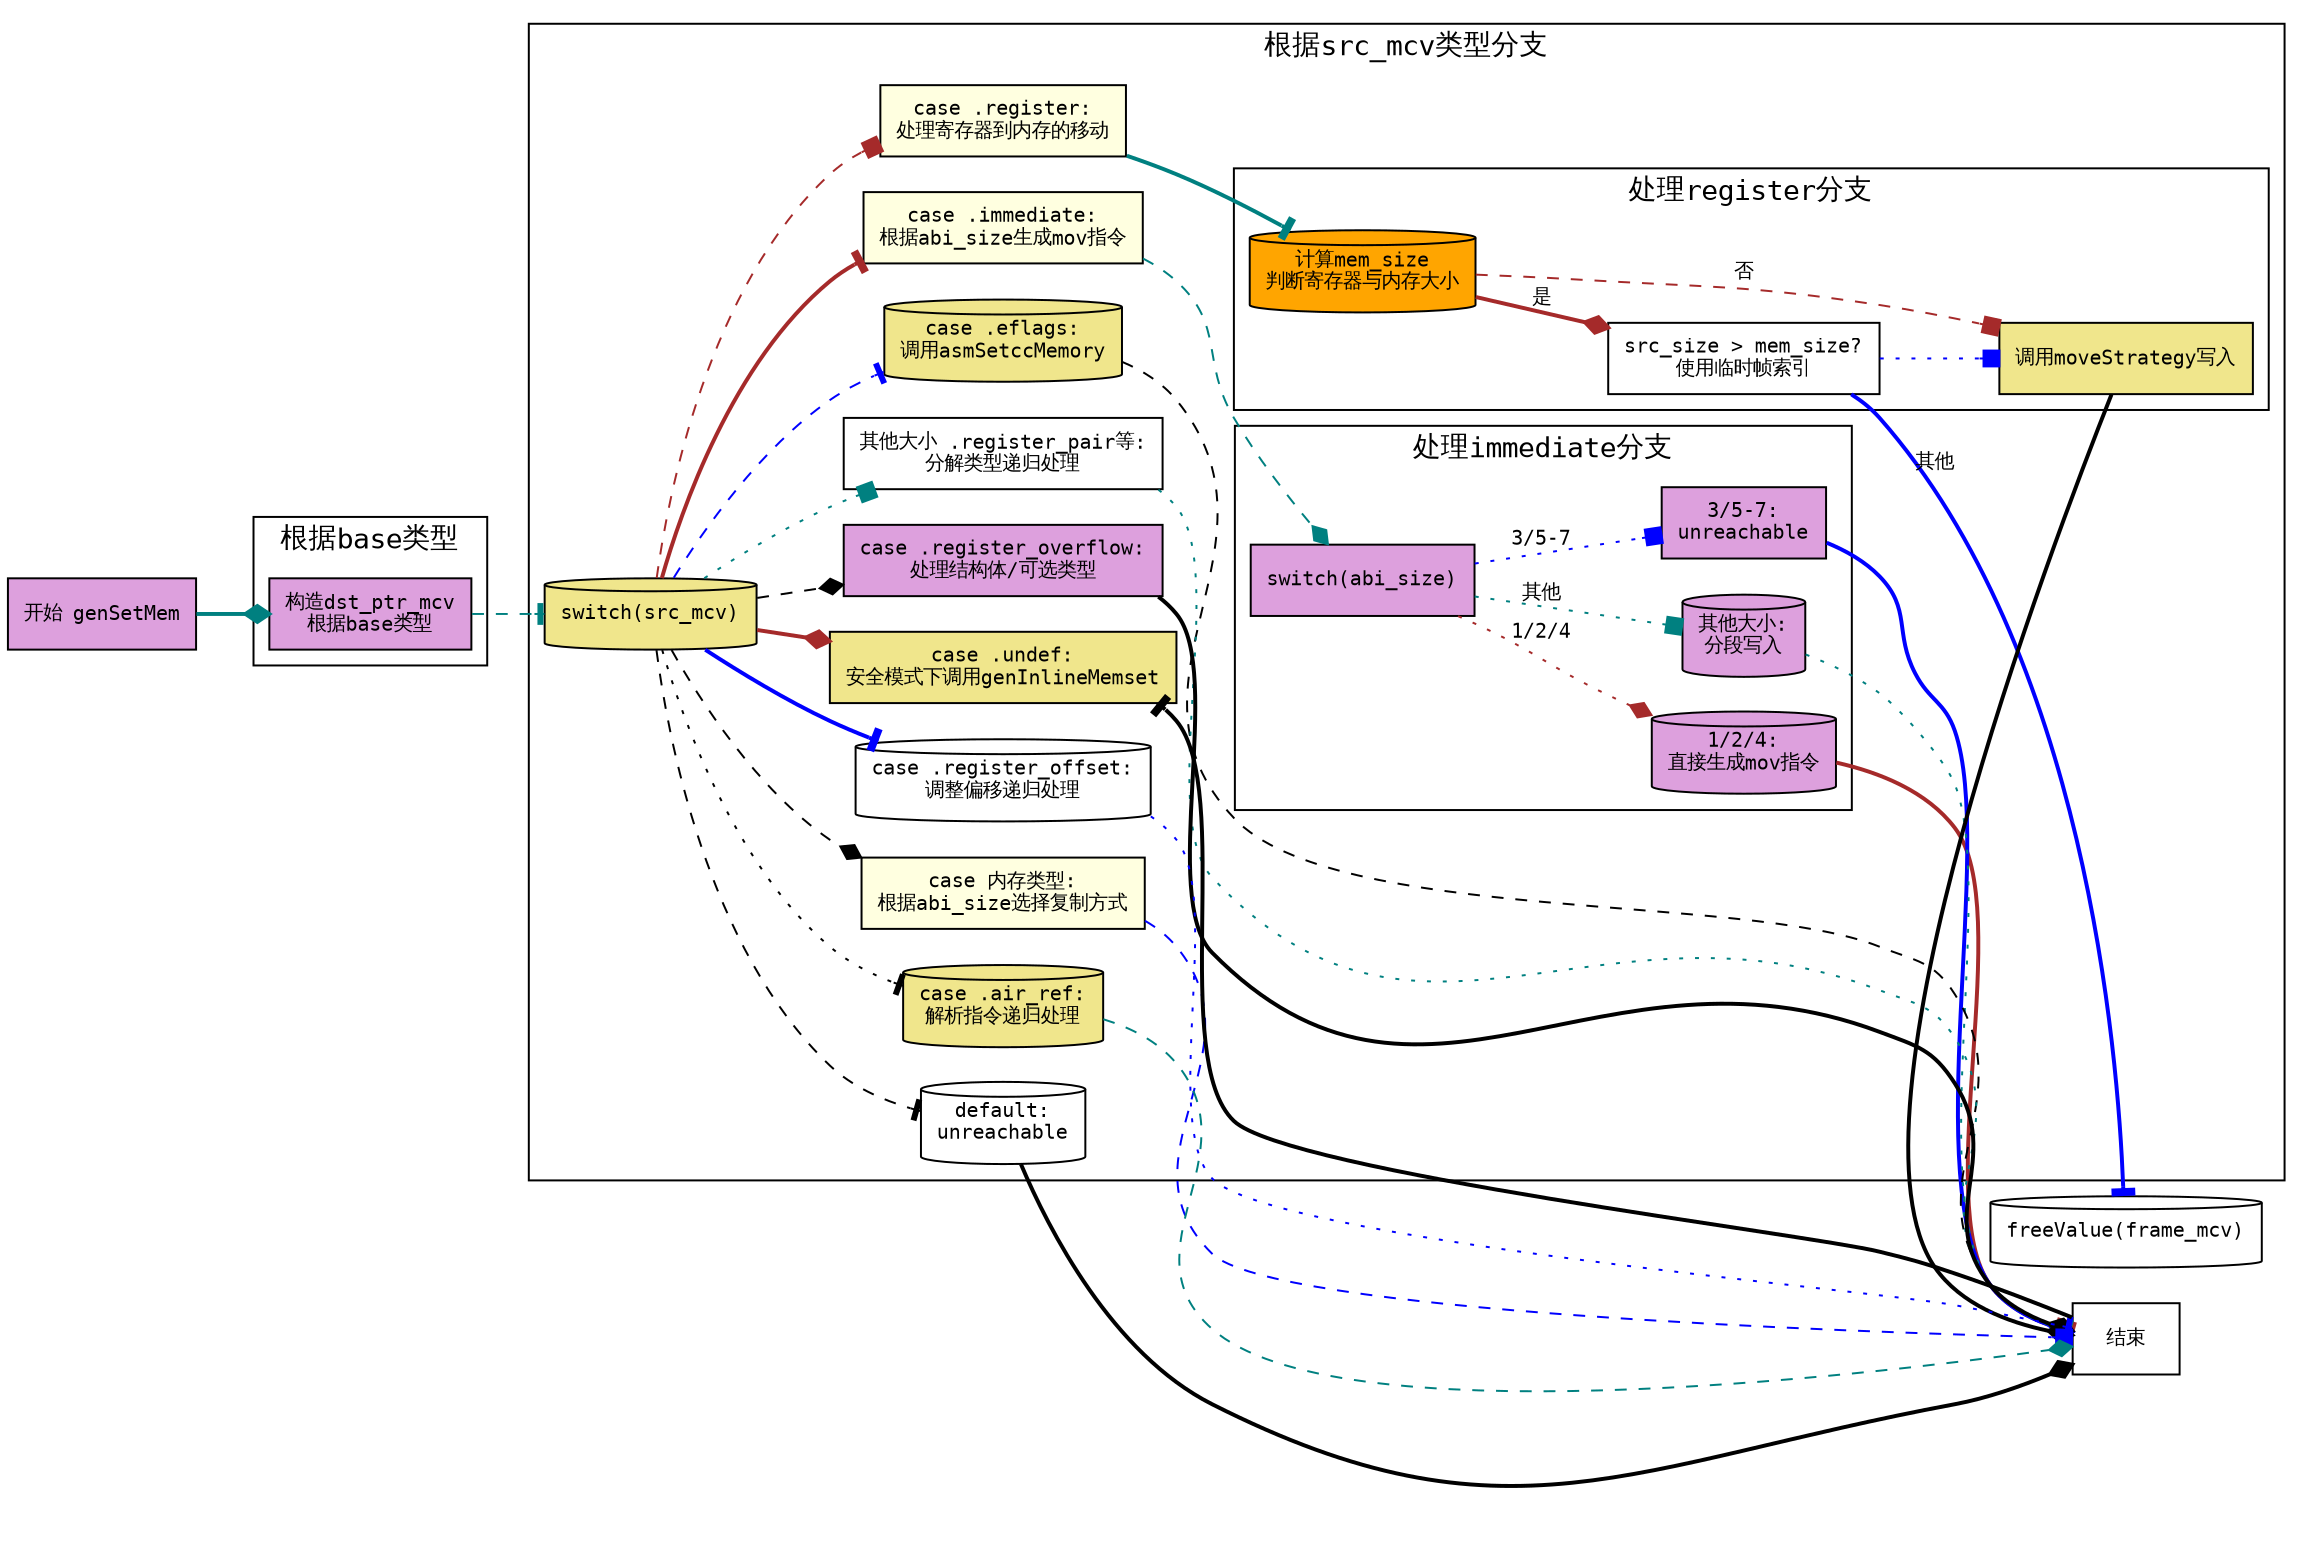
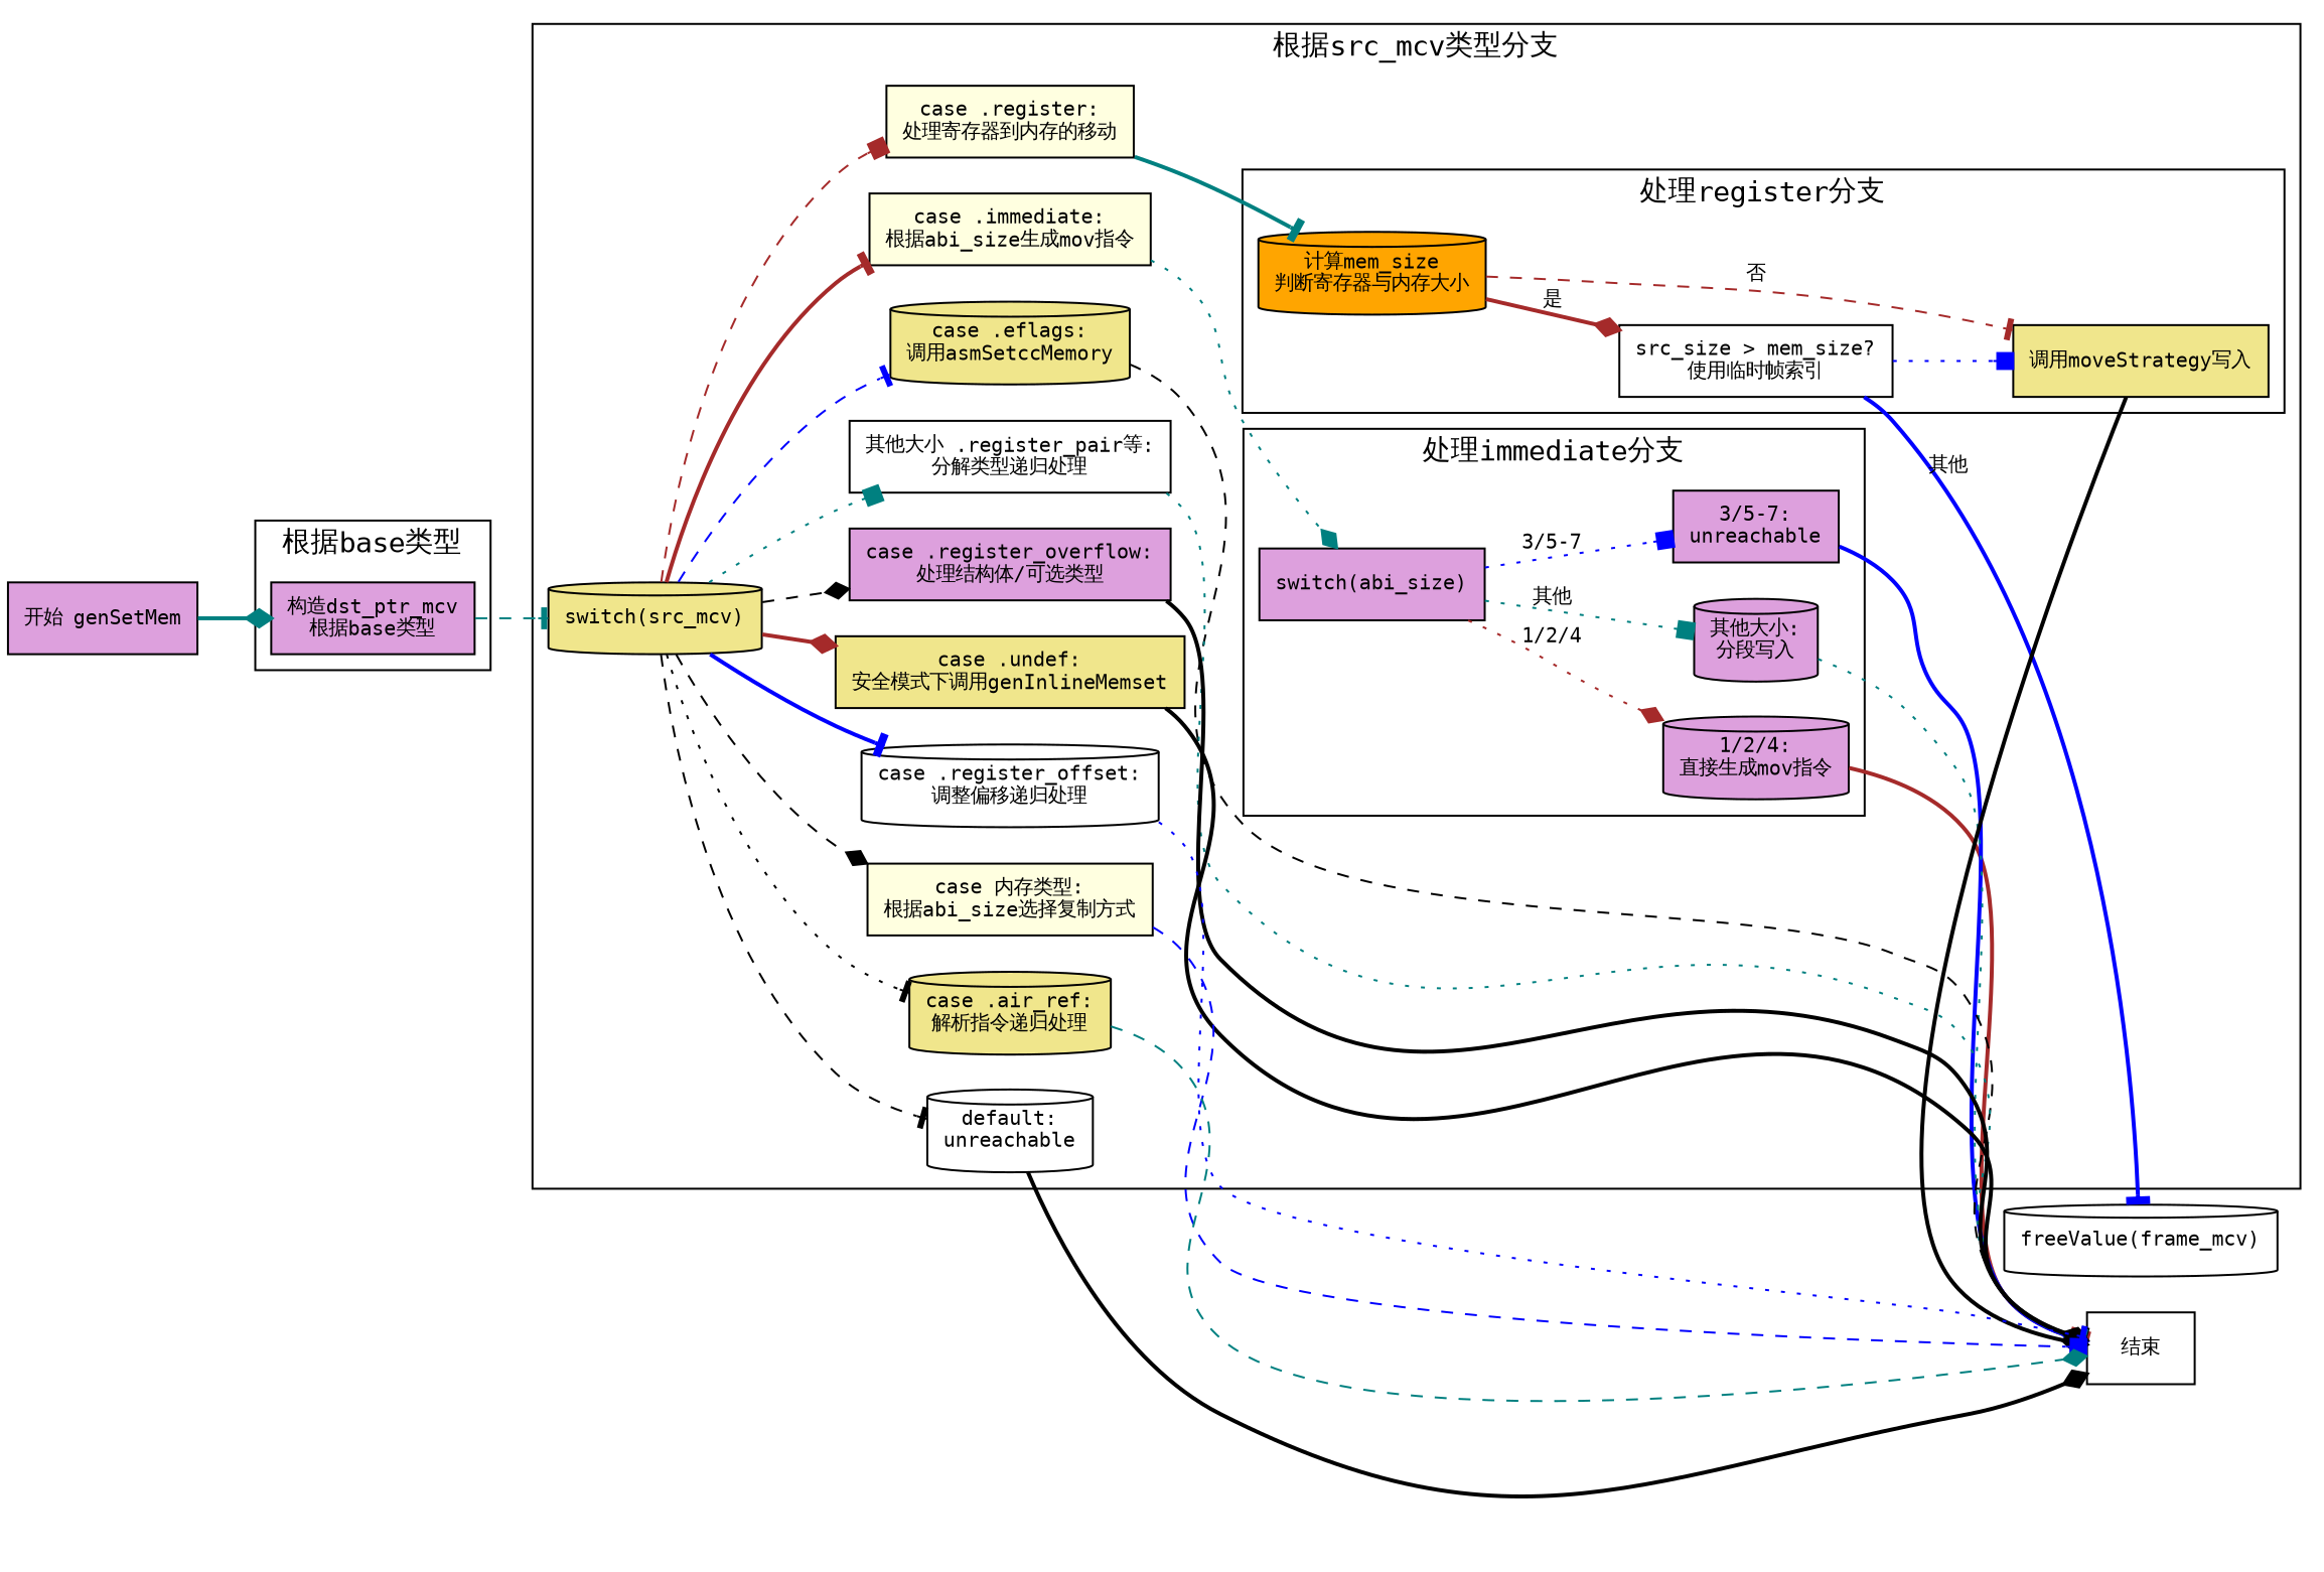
  digraph {
    fontname="DejaVu Sans Mono"
    rankdir=LR
    node [fillcolor=plum fontname="DejaVu Sans Mono" fontsize=10 shape=box style=filled]
    edge [arrowhead=diamond color=teal fontname="DejaVu Sans Mono" fontsize=10 style=bold]
    n1 [label="构造dst_ptr_mcv\n根据base类型"]
    n2 [label="switch(abi_size)"]
    n3 [label="1/2/4:\n直接生成mov指令" shape=cylinder]
    n4 [label="3/5-7:\nunreachable"]
    n5 [label="其他大小:\n分段写入" shape=cylinder]
    n6 [fillcolor=orange label="计算mem_size\n判断寄存器与内存大小" shape=cylinder]
    n7 [fillcolor=white label="src_size > mem_size?\n使用临时帧索引"]
    n8 [fillcolor=khaki label="调用moveStrategy写入"]
    n9 [fillcolor=khaki label="switch(src_mcv)" shape=cylinder]
    n10 [fillcolor=khaki label="case .undef:\n安全模式下调用genInlineMemset"]
    n11 [fillcolor=lightyellow label="case .immediate:\n根据abi_size生成mov指令"]
    n12 [fillcolor=khaki label="case .eflags:\n调用asmSetccMemory" shape=cylinder]
    n13 [fillcolor=lightyellow label="case .register:\n处理寄存器到内存的移动"]
    n14 [fillcolor=white label="其他大小 .register_pair等:\n分解类型递归处理"]
    n15 [label="case .register_overflow:\n处理结构体/可选类型"]
    n16 [fillcolor=white label="case .register_offset:\n调整偏移递归处理" shape=cylinder]
    n17 [fillcolor=lightyellow label="case 内存类型:\n根据abi_size选择复制方式"]
    n18 [fillcolor=khaki label="case .air_ref:\n解析指令递归处理" shape=cylinder]
    n19 [fillcolor=white label="default:\nunreachable" shape=cylinder]
    n20 [fillcolor=white label="结束"]
    "freeValue(frame_mcv)" [fillcolor=white shape=cylinder]
    n22 [label="开始 genSetMem"]
    subgraph cluster_1 {
      label="根据base类型"
      n1
    }
    subgraph cluster_2 {
      label="根据src_mcv类型分支"
      n9
      n10
      n11
      n12
      n13
      n14
      n15
      n16
      n17
      n18
      n19
      subgraph cluster_3 {
        label="处理immediate分支"
        n2
        n3
        n4
        n5
      }
      subgraph cluster_4 {
        label="处理register分支"
        n6
        n7
        n8
      }
    }
    n1 -> n9 [arrowhead=tee style=dashed]
    n2 -> n3 [color=brown label="1/2/4" style=dotted]
    n2 -> n4 [arrowhead=box color=blue label="3/5-7" style=dotted]
    n2 -> n5 [arrowhead=box label="其他" style=dotted]
    n3 -> n20 [arrowhead=box color=brown]
    n4 -> n20 [color=blue]
    n5 -> n20 [style=dotted]
    n6 -> n7 [color=brown label="是"]
-   n6 -> n8 [arrowhead=box color=brown label="否" style=dashed]
+   n6 -> n8 [arrowhead=tee color=brown label="否" style=dashed]
    n7 -> n8 [arrowhead=box color=blue style=dotted]
    n7 -> "freeValue(frame_mcv)" [arrowhead=tee color=blue label="其他"]
    n8 -> n20 [color=black]
    n9 -> n10 [color=brown]
    n9 -> n11 [arrowhead=tee color=brown]
    n9 -> n12 [arrowhead=tee color=blue style=dashed]
    n9 -> n13 [arrowhead=box color=brown style=dashed]
    n9 -> n14 [arrowhead=box style=dotted]
    n9 -> n15 [color=black style=dashed]
    n9 -> n16 [arrowhead=tee color=blue]
    n9 -> n17 [color=black style=dashed]
    n9 -> n18 [arrowhead=tee color=black style=dotted]
    n9 -> n19 [arrowhead=tee color=black style=dashed]
-   n20 -> n10 [arrowhead=tee color=black]
-   n11 -> n2 [style=dashed]
+   n10 -> n20 [arrowhead=tee color=black]
+   n11 -> n2 [style=dotted]
    n12 -> n20 [color=black style=dashed]
    n13 -> n6 [arrowhead=tee]
    n14 -> n20 [arrowhead=tee style=dotted]
    n15 -> n20 [color=black]
    n16 -> n20 [arrowhead=tee color=blue style=dotted]
    n17 -> n20 [arrowhead=box color=blue style=dashed]
    n18 -> n20 [style=dashed]
    n19 -> n20 [color=black]
    n22 -> n1
  }
